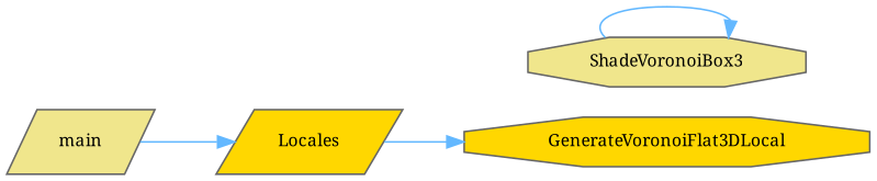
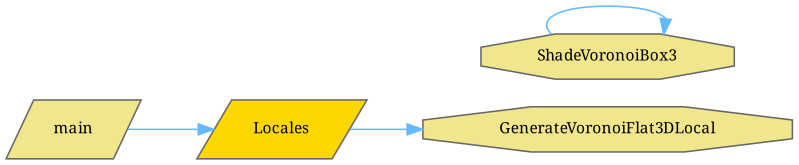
  digraph {
    fontname="Noto Serif"
    rankdir=RL
    node [color=grey40 fillcolor=gold fontname="Noto Serif" fontsize=10 shape=octagon style=filled]
    edge [color=steelblue1 dir=back fontname="Noto Serif" fontsize=10 labelfontname=Helvetica labelfontsize=10 style=solid]
-   n1 [height=0.2 label=GenerateVoronoiFlat3DLocal width=0.4]
+   n1 [fillcolor=khaki height=0.2 label=GenerateVoronoiFlat3DLocal width=0.4]
    n2 [height=0.2 label=Locales shape=parallelogram width=0.4]
    n3 [fillcolor=khaki height=0.2 label=ShadeVoronoiBox3 width=0.4]
    n4 [fillcolor=khaki height=0.2 label=main shape=parallelogram width=0.4]
    n1 -> n2
    n2 -> n4
    n3 -> n3
  }
